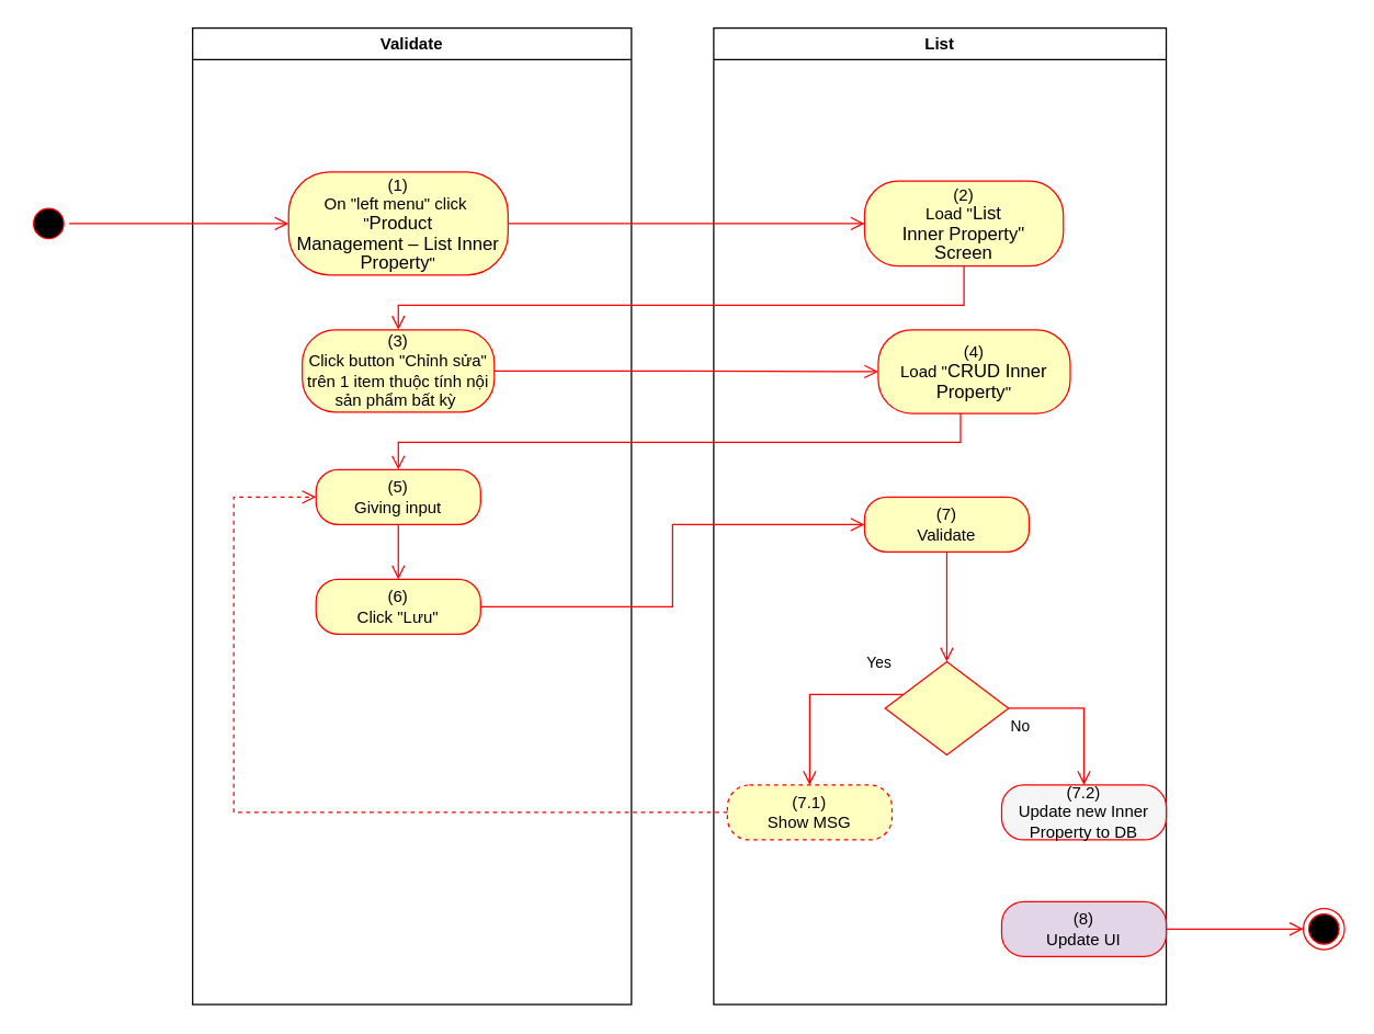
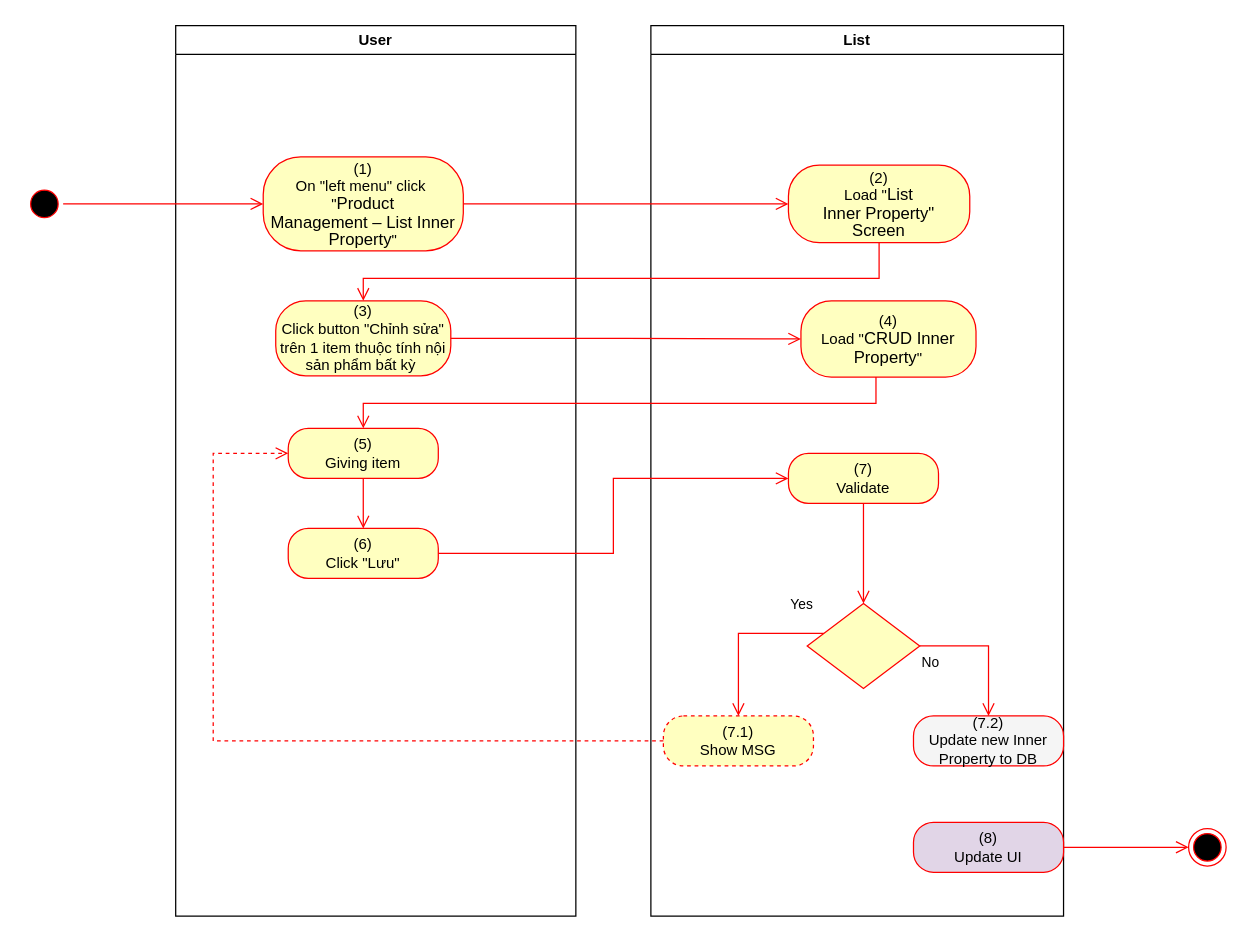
  <mxCell id="0" />
  <mxCell id="1" parent="0" />
- <mxCell id="2" value="Validate" style="swimlane;whiteSpace=wrap" vertex="1" parent="1"><mxGeometry x="140" y="20" width="320" height="712" as="geometry"><mxRectangle x="120" y="128" width="60" height="23" as="alternateBounds" /></mxGeometry></mxCell>
+ <mxCell id="2" value="User" style="swimlane;whiteSpace=wrap" vertex="1" parent="1"><mxGeometry x="140" y="20" width="320" height="712" as="geometry"><mxRectangle x="120" y="128" width="60" height="23" as="alternateBounds" /></mxGeometry></mxCell>
  <mxCell id="3" value="(1)&lt;br style=&quot;padding: 0px ; margin: 0px&quot;&gt;On &quot;left menu&quot; click&amp;nbsp;&lt;br style=&quot;padding: 0px ; margin: 0px&quot;&gt;&quot;&lt;span lang=&quot;EN-GB&quot; style=&quot;font-size: 10pt ; line-height: 14.267px ; font-family: &amp;#34;arial&amp;#34; , sans-serif&quot;&gt;Product&lt;br&gt;Management – List Inner Property&lt;/span&gt;&quot;" style="rounded=1;whiteSpace=wrap;html=1;arcSize=40;fontColor=#000000;fillColor=#ffffc0;strokeColor=#ff0000;" vertex="1" parent="2"><mxGeometry x="70" y="105" width="160" height="75" as="geometry" /></mxCell>
  <mxCell id="4" value="(3)&lt;br&gt;Click button &quot;Chỉnh sửa&quot; trên 1 item thuộc tính nội sản phẩm bất kỳ&amp;nbsp;" style="rounded=1;whiteSpace=wrap;html=1;arcSize=40;fontColor=#000000;fillColor=#ffffc0;strokeColor=#ff0000;" vertex="1" parent="2"><mxGeometry x="80" y="220" width="140" height="60" as="geometry" /></mxCell>
  <mxCell id="5" value="(6)&lt;br&gt;Click &quot;Lưu&quot;" style="rounded=1;whiteSpace=wrap;html=1;arcSize=40;fontColor=#000000;fillColor=#ffffc0;strokeColor=#ff0000;" vertex="1" parent="2"><mxGeometry x="90" y="402" width="120" height="40" as="geometry" /></mxCell>
- <mxCell id="6" value="(5)&lt;br&gt;Giving input" style="rounded=1;whiteSpace=wrap;html=1;arcSize=40;fontColor=#000000;fillColor=#ffffc0;strokeColor=#ff0000;" vertex="1" parent="2"><mxGeometry x="90" y="322" width="120" height="40" as="geometry" /></mxCell>
+ <mxCell id="6" value="(5)&lt;br&gt;Giving item" style="rounded=1;whiteSpace=wrap;html=1;arcSize=40;fontColor=#000000;fillColor=#ffffc0;strokeColor=#ff0000;" vertex="1" parent="2"><mxGeometry x="90" y="322" width="120" height="40" as="geometry" /></mxCell>
  <mxCell id="7" value="" style="edgeStyle=orthogonalEdgeStyle;html=1;verticalAlign=bottom;endArrow=open;endSize=8;strokeColor=#ff0000;rounded=0;entryX=0.5;entryY=0;entryDx=0;entryDy=0;" edge="1" parent="2" source="6" target="5"><mxGeometry relative="1" as="geometry"><mxPoint x="330" y="402" as="targetPoint" /></mxGeometry></mxCell>
  <mxCell id="8" value="List" style="swimlane;whiteSpace=wrap;startSize=23;" vertex="1" parent="1"><mxGeometry x="520" y="20" width="330" height="712" as="geometry" /></mxCell>
  <mxCell id="9" value="(2)&lt;br&gt;Load &quot;&lt;span lang=&quot;EN-GB&quot; style=&quot;font-size: 10pt ; line-height: 14.267px ; font-family: &amp;#34;arial&amp;#34; , sans-serif&quot;&gt;&lt;span lang=&quot;EN-GB&quot; style=&quot;font-size: 10pt ; line-height: 14.267px&quot;&gt;List&lt;br&gt;Inner Property&lt;/span&gt;&quot;&lt;br&gt;Screen&lt;/span&gt;" style="rounded=1;whiteSpace=wrap;html=1;arcSize=40;fontColor=#000000;fillColor=#ffffc0;strokeColor=#ff0000;" vertex="1" parent="8"><mxGeometry x="110" y="111.5" width="145" height="62" as="geometry" /></mxCell>
  <mxCell id="10" value="(7)&lt;br&gt;Validate" style="rounded=1;whiteSpace=wrap;html=1;arcSize=40;fontColor=#000000;fillColor=#ffffc0;strokeColor=#ff0000;" vertex="1" parent="8"><mxGeometry x="110" y="342" width="120" height="40" as="geometry" /></mxCell>
  <mxCell id="11" value="" style="edgeStyle=orthogonalEdgeStyle;html=1;verticalAlign=bottom;endArrow=open;endSize=8;strokeColor=#ff0000;rounded=0;entryX=0.5;entryY=0;entryDx=0;entryDy=0;" edge="1" parent="8" source="10" target="12"><mxGeometry relative="1" as="geometry"><mxPoint x="165" y="442" as="targetPoint" /></mxGeometry></mxCell>
  <mxCell id="12" value="" style="rhombus;whiteSpace=wrap;html=1;fillColor=#ffffc0;strokeColor=#ff0000;" vertex="1" parent="8"><mxGeometry x="125" y="462" width="90" height="68" as="geometry" /></mxCell>
  <mxCell id="13" value="No" style="edgeStyle=orthogonalEdgeStyle;html=1;align=left;verticalAlign=top;endArrow=open;endSize=8;strokeColor=#ff0000;rounded=0;exitX=1;exitY=0.5;exitDx=0;exitDy=0;" edge="1" parent="8" source="12" target="14"><mxGeometry x="-1" relative="1" as="geometry"><mxPoint x="170" y="552" as="targetPoint" /></mxGeometry></mxCell>
  <mxCell id="14" value="(7.2)&lt;br&gt;Update new Inner Property to DB" style="rounded=1;whiteSpace=wrap;html=1;arcSize=40;fontColor=#000000;fillColor=#f5f5f5;strokeColor=#ff0000;" vertex="1" parent="8"><mxGeometry x="210" y="552" width="120" height="40" as="geometry" /></mxCell>
  <mxCell id="15" value="(8)&lt;br&gt;Update UI" style="rounded=1;whiteSpace=wrap;html=1;arcSize=40;fontColor=#000000;fillColor=#e1d5e7;strokeColor=#ff0000;" vertex="1" parent="8"><mxGeometry x="210" y="637" width="120" height="40" as="geometry" /></mxCell>
  <mxCell id="16" value="(7.1)&lt;br&gt;Show MSG" style="rounded=1;whiteSpace=wrap;html=1;arcSize=40;fontColor=#000000;fillColor=#ffffc0;strokeColor=#ff0000;dashed=1;" vertex="1" parent="8"><mxGeometry x="10" y="552" width="120" height="40" as="geometry" /></mxCell>
  <mxCell id="17" value="Yes" style="edgeStyle=orthogonalEdgeStyle;html=1;align=left;verticalAlign=bottom;endArrow=open;endSize=8;strokeColor=#ff0000;rounded=0;entryX=0.5;entryY=0;entryDx=0;entryDy=0;" edge="1" parent="8" source="12" target="16"><mxGeometry x="-0.579" y="-14" relative="1" as="geometry"><mxPoint x="70" y="552" as="targetPoint" /><Array as="points"><mxPoint x="70" y="486" /></Array><mxPoint as="offset" /></mxGeometry></mxCell>
  <mxCell id="18" value="(4)&lt;br&gt;Load &quot;&lt;span lang=&quot;EN-GB&quot; style=&quot;font-size: 10pt ; line-height: 14.267px ; font-family: &amp;#34;arial&amp;#34; , sans-serif&quot;&gt;CRUD Inner Property&lt;/span&gt;&quot;" style="rounded=1;whiteSpace=wrap;html=1;arcSize=40;fontColor=#000000;fillColor=#ffffc0;strokeColor=#ff0000;" vertex="1" parent="8"><mxGeometry x="120" y="220" width="140" height="61" as="geometry" /></mxCell>
  <mxCell id="19" value="" style="ellipse;html=1;shape=startState;fillColor=#000000;strokeColor=#ff0000;" vertex="1" parent="1"><mxGeometry x="20" y="147.5" width="30" height="30" as="geometry" /></mxCell>
  <mxCell id="20" value="" style="edgeStyle=orthogonalEdgeStyle;html=1;verticalAlign=bottom;endArrow=open;endSize=8;strokeColor=#ff0000;rounded=0;entryX=0;entryY=0.5;entryDx=0;entryDy=0;" edge="1" parent="1" source="19" target="3"><mxGeometry relative="1" as="geometry"><mxPoint x="200" y="145" as="targetPoint" /></mxGeometry></mxCell>
  <mxCell id="21" value="" style="edgeStyle=orthogonalEdgeStyle;html=1;verticalAlign=bottom;endArrow=open;endSize=8;strokeColor=#ff0000;rounded=0;entryX=0;entryY=0.5;entryDx=0;entryDy=0;" edge="1" parent="1" source="3" target="9"><mxGeometry relative="1" as="geometry"><mxPoint x="600" y="163" as="targetPoint" /></mxGeometry></mxCell>
  <mxCell id="22" value="" style="edgeStyle=orthogonalEdgeStyle;html=1;verticalAlign=bottom;endArrow=open;endSize=8;strokeColor=#ff0000;rounded=0;entryX=0.5;entryY=0;entryDx=0;entryDy=0;" edge="1" parent="1" source="9" target="4"><mxGeometry relative="1" as="geometry"><mxPoint x="685" y="242" as="targetPoint" /><Array as="points"><mxPoint x="703" y="222" /><mxPoint x="290" y="222" /></Array></mxGeometry></mxCell>
  <mxCell id="23" value="" style="edgeStyle=orthogonalEdgeStyle;html=1;verticalAlign=bottom;endArrow=open;endSize=8;strokeColor=#ff0000;rounded=0;entryX=0;entryY=0.5;entryDx=0;entryDy=0;" edge="1" parent="1" source="5" target="10"><mxGeometry relative="1" as="geometry"><mxPoint x="280" y="462" as="targetPoint" /></mxGeometry></mxCell>
  <mxCell id="24" value="" style="ellipse;html=1;shape=endState;fillColor=#000000;strokeColor=#ff0000;" vertex="1" parent="1"><mxGeometry x="950" y="662" width="30" height="30" as="geometry" /></mxCell>
  <mxCell id="25" value="" style="edgeStyle=orthogonalEdgeStyle;html=1;verticalAlign=bottom;endArrow=open;endSize=8;strokeColor=#ff0000;rounded=0;exitX=1;exitY=0.5;exitDx=0;exitDy=0;entryX=0;entryY=0.5;entryDx=0;entryDy=0;" edge="1" parent="1" source="15" target="24"><mxGeometry relative="1" as="geometry"><mxPoint x="820" y="652" as="targetPoint" /><mxPoint x="820" y="592" as="sourcePoint" /></mxGeometry></mxCell>
  <mxCell id="26" value="" style="edgeStyle=orthogonalEdgeStyle;html=1;verticalAlign=bottom;endArrow=open;endSize=8;strokeColor=#ff0000;rounded=0;entryX=0;entryY=0.5;entryDx=0;entryDy=0;dashed=1;" edge="1" parent="1" source="16" target="6"><mxGeometry relative="1" as="geometry"><mxPoint x="590" y="672" as="targetPoint" /><Array as="points"><mxPoint x="170" y="592" /><mxPoint x="170" y="362" /></Array></mxGeometry></mxCell>
  <mxCell id="27" value="" style="edgeStyle=orthogonalEdgeStyle;html=1;verticalAlign=bottom;endArrow=open;endSize=8;strokeColor=#ff0000;rounded=0;entryX=0;entryY=0.5;entryDx=0;entryDy=0;" edge="1" parent="1" source="4" target="18"><mxGeometry relative="1" as="geometry"><mxPoint x="280" y="355" as="targetPoint" /></mxGeometry></mxCell>
  <mxCell id="28" value="" style="edgeStyle=orthogonalEdgeStyle;html=1;verticalAlign=bottom;endArrow=open;endSize=8;strokeColor=#ff0000;rounded=0;entryX=0.5;entryY=0;entryDx=0;entryDy=0;" edge="1" parent="1" source="18" target="6"><mxGeometry relative="1" as="geometry"><mxPoint x="690" y="352" as="targetPoint" /><Array as="points"><mxPoint x="700" y="322" /><mxPoint x="290" y="322" /></Array></mxGeometry></mxCell>
